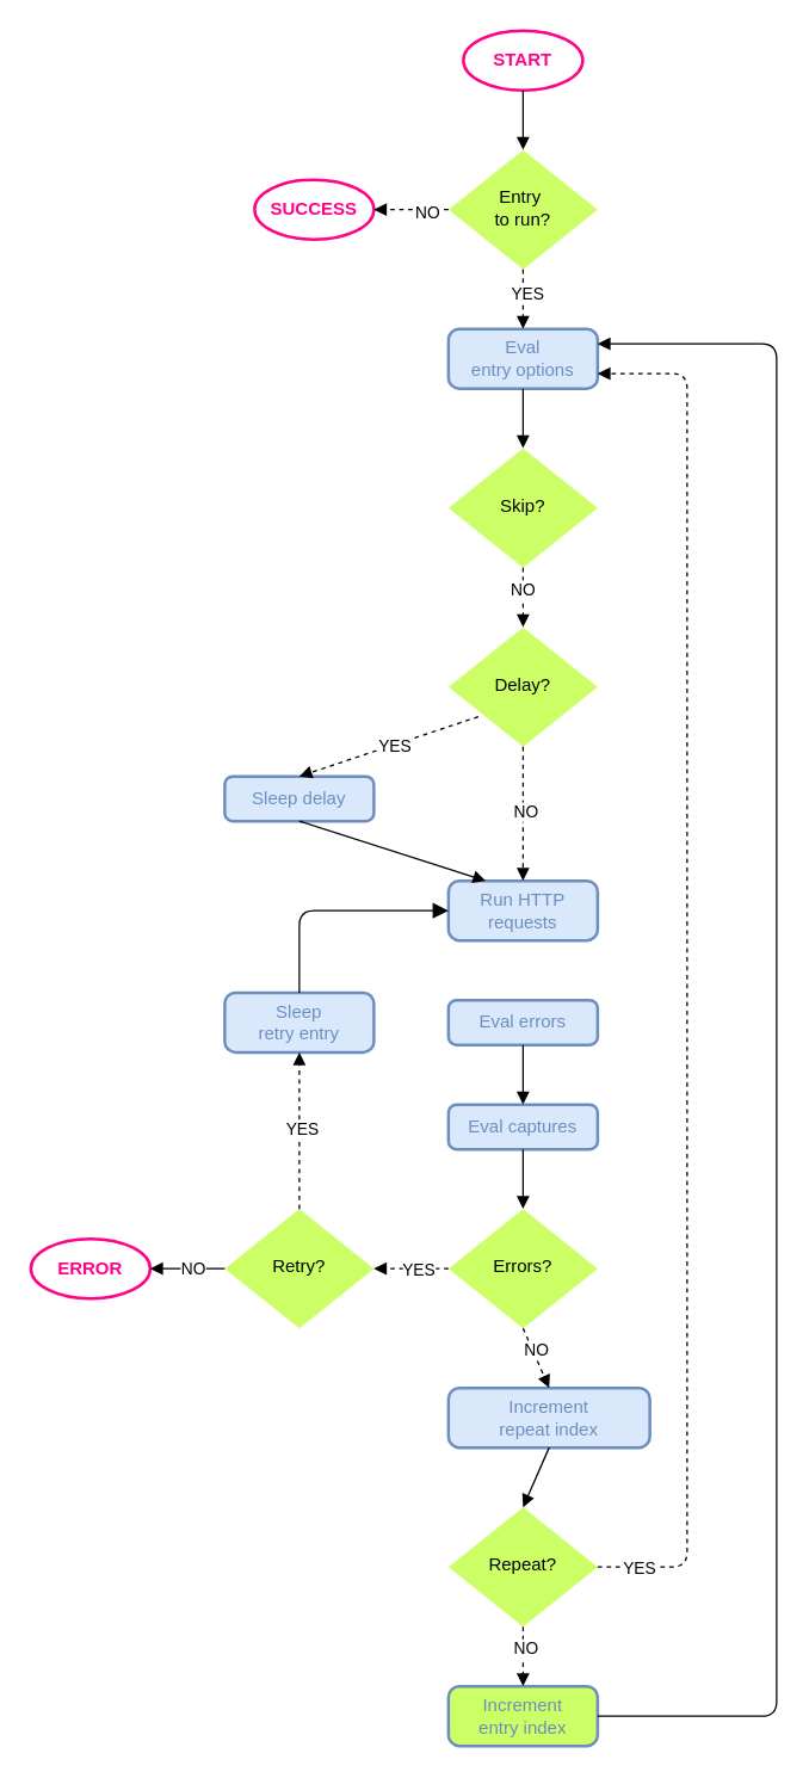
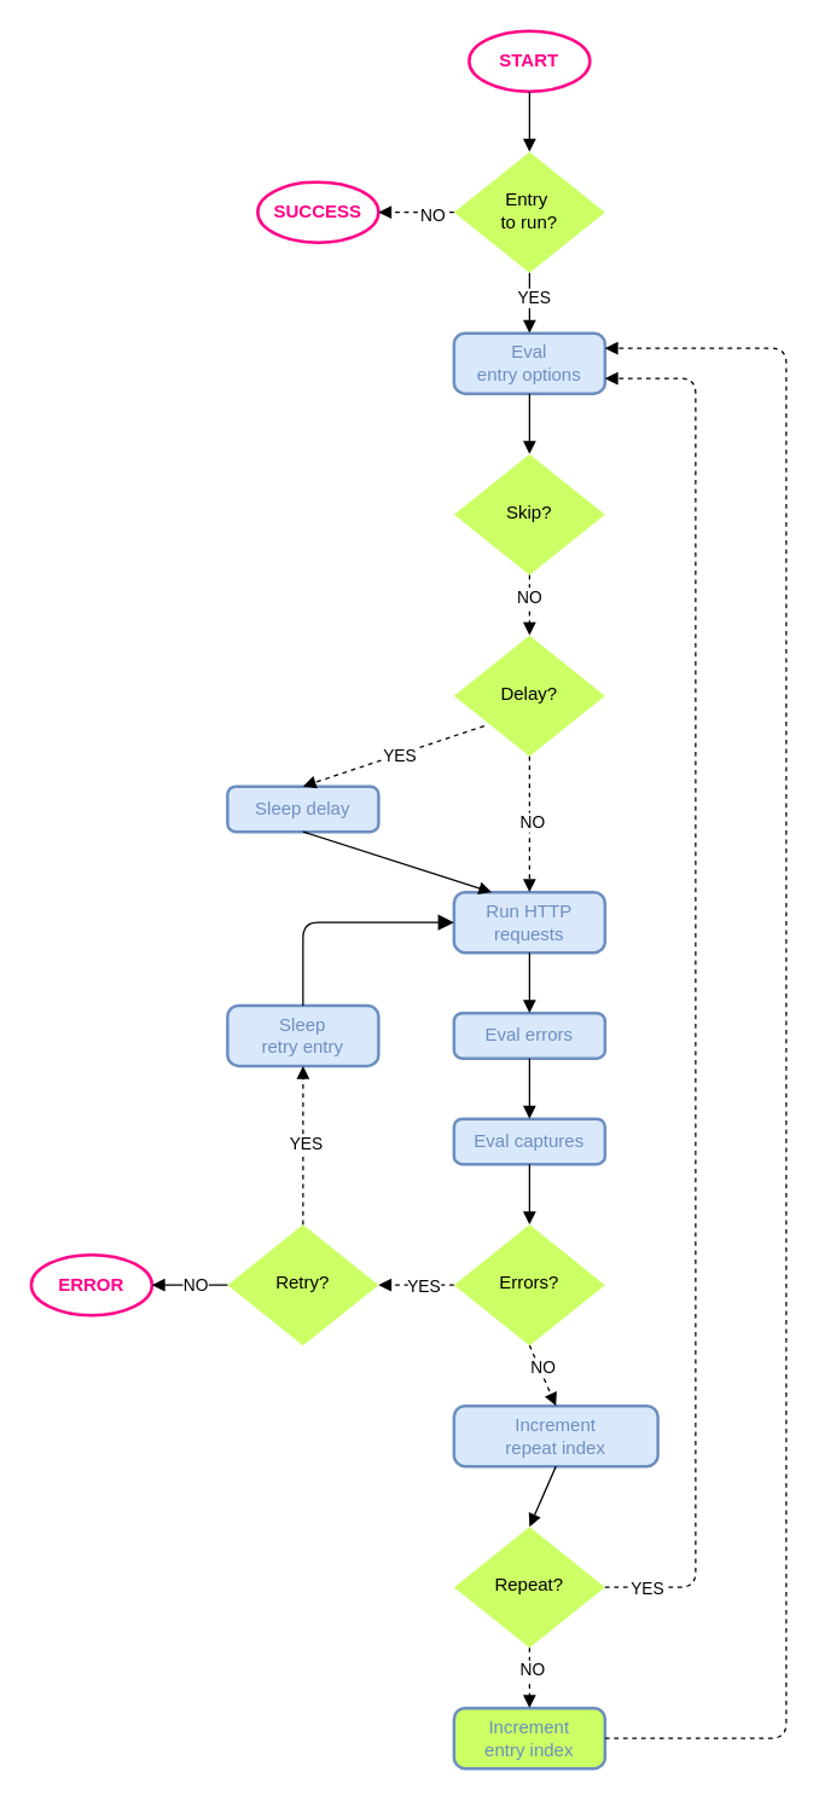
  <mxCell id="0" />
  <mxCell id="1" parent="0" />
  <mxCell id="2" value="&lt;b&gt;START&lt;/b&gt;" style="strokeWidth=2;html=1;shape=mxgraph.flowchart.start_1;whiteSpace=wrap;fillColor=none;strokeColor=#FF0288;fillStyle=auto;fontColor=#FF0288;" vertex="1" parent="1"><mxGeometry x="310" y="20" width="80" height="40" as="geometry" /></mxCell>
  <mxCell id="3" value="Entry&amp;nbsp;&lt;div&gt;to run?&lt;/div&gt;" style="strokeWidth=0;html=1;shape=mxgraph.flowchart.decision;whiteSpace=wrap;spacingTop=-3;fillColor=#CCFF66;strokeColor=none;fontStyle=0" vertex="1" parent="1"><mxGeometry x="300" y="100" width="100" height="80" as="geometry" /></mxCell>
  <mxCell id="4" value="&lt;font color=&quot;#6c8ebf&quot;&gt;Eval&lt;/font&gt;&lt;div&gt;&lt;font color=&quot;#6c8ebf&quot;&gt;entry options&lt;/font&gt;&lt;/div&gt;" style="rounded=1;whiteSpace=wrap;html=1;fillColor=#dae8fc;strokeColor=#6c8ebf;fontStyle=0;arcSize=18;labelBorderColor=none;strokeWidth=2;" vertex="1" parent="1"><mxGeometry x="300" y="220" width="100" height="40" as="geometry" /></mxCell>
  <mxCell id="5" value="" style="endArrow=block;html=1;rounded=0;exitX=0.5;exitY=1;exitDx=0;exitDy=0;exitPerimeter=0;entryX=0.5;entryY=0;entryDx=0;entryDy=0;entryPerimeter=0;endFill=1;" edge="1" parent="1" source="2" target="3"><mxGeometry width="50" height="50" relative="1" as="geometry"><mxPoint x="340" y="530" as="sourcePoint" /><mxPoint x="390" y="480" as="targetPoint" /></mxGeometry></mxCell>
- <mxCell id="6" value="" style="endArrow=block;html=1;rounded=0;entryX=0.5;entryY=0;entryDx=0;entryDy=0;dashed=1;endFill=1;exitX=0.5;exitY=1;exitDx=0;exitDy=0;exitPerimeter=0;" edge="1" parent="1" source="3" target="4"><mxGeometry width="50" height="50" relative="1" as="geometry"><mxPoint x="440" y="180" as="sourcePoint" /><mxPoint x="390" y="480" as="targetPoint" /></mxGeometry></mxCell>
+ <mxCell id="6" value="" style="endArrow=block;html=1;rounded=0;entryX=0.5;entryY=0;entryDx=0;entryDy=0;dashed=0;endFill=1;exitX=0.5;exitY=1;exitDx=0;exitDy=0;exitPerimeter=0;" edge="1" parent="1" source="3" target="4"><mxGeometry width="50" height="50" relative="1" as="geometry"><mxPoint x="440" y="180" as="sourcePoint" /><mxPoint x="390" y="480" as="targetPoint" /></mxGeometry></mxCell>
  <mxCell id="7" value="YES" style="edgeLabel;html=1;align=center;verticalAlign=middle;resizable=0;points=[];" vertex="1" connectable="0" parent="6"><mxGeometry x="-0.2" y="2" relative="1" as="geometry"><mxPoint as="offset" /></mxGeometry></mxCell>
  <mxCell id="8" value="&lt;b&gt;SUCCESS&lt;/b&gt;" style="strokeWidth=2;html=1;shape=mxgraph.flowchart.start_1;whiteSpace=wrap;fillColor=none;strokeColor=#FF0288;fillStyle=auto;fontColor=#FF0288;" vertex="1" parent="1"><mxGeometry x="170" y="120" width="80" height="40" as="geometry" /></mxCell>
  <mxCell id="9" value="" style="endArrow=block;html=1;rounded=0;exitX=0;exitY=0.5;exitDx=0;exitDy=0;exitPerimeter=0;entryX=1;entryY=0.5;entryDx=0;entryDy=0;entryPerimeter=0;endFill=1;dashed=1;" edge="1" parent="1" source="3" target="8"><mxGeometry width="50" height="50" relative="1" as="geometry"><mxPoint x="350" y="150" as="sourcePoint" /><mxPoint x="400" y="100" as="targetPoint" /></mxGeometry></mxCell>
  <mxCell id="10" value="NO" style="edgeLabel;html=1;align=center;verticalAlign=middle;resizable=0;points=[];" vertex="1" connectable="0" parent="9"><mxGeometry x="-0.4" y="1" relative="1" as="geometry"><mxPoint as="offset" /></mxGeometry></mxCell>
  <mxCell id="11" value="&lt;div&gt;Skip?&lt;/div&gt;" style="strokeWidth=0;html=1;shape=mxgraph.flowchart.decision;whiteSpace=wrap;spacingTop=-3;fillColor=#CCFF66;strokeColor=none;fontStyle=0" vertex="1" parent="1"><mxGeometry x="300" y="300" width="100" height="80" as="geometry" /></mxCell>
  <mxCell id="12" value="" style="endArrow=block;html=1;rounded=0;exitX=0.5;exitY=1;exitDx=0;exitDy=0;entryX=0.5;entryY=0;entryDx=0;entryDy=0;entryPerimeter=0;endFill=1;" edge="1" parent="1" source="4" target="11"><mxGeometry width="50" height="50" relative="1" as="geometry"><mxPoint x="350" y="260" as="sourcePoint" /><mxPoint x="400" y="210" as="targetPoint" /></mxGeometry></mxCell>
  <mxCell id="13" value="Delay?" style="strokeWidth=0;html=1;shape=mxgraph.flowchart.decision;whiteSpace=wrap;spacingTop=-3;fillColor=#CCFF66;strokeColor=none;fontStyle=0" vertex="1" parent="1"><mxGeometry x="300" y="420" width="100" height="80" as="geometry" /></mxCell>
  <mxCell id="14" value="" style="endArrow=block;html=1;rounded=0;exitX=0.5;exitY=1;exitDx=0;exitDy=0;entryX=0.5;entryY=0;entryDx=0;entryDy=0;entryPerimeter=0;endFill=1;exitPerimeter=0;dashed=1;" edge="1" parent="1" source="11" target="13"><mxGeometry width="50" height="50" relative="1" as="geometry"><mxPoint x="360" y="290" as="sourcePoint" /><mxPoint x="360" y="340" as="targetPoint" /></mxGeometry></mxCell>
  <mxCell id="15" value="NO" style="edgeLabel;html=1;align=center;verticalAlign=middle;resizable=0;points=[];" vertex="1" connectable="0" parent="14"><mxGeometry x="-0.321" y="-1" relative="1" as="geometry"><mxPoint as="offset" /></mxGeometry></mxCell>
  <mxCell id="16" value="&lt;font color=&quot;#6c8ebf&quot;&gt;&lt;span style=&quot;caret-color: rgb(108, 142, 191);&quot;&gt;Sleep delay&lt;/span&gt;&lt;/font&gt;" style="rounded=1;whiteSpace=wrap;html=1;fillColor=#dae8fc;strokeColor=#6c8ebf;fontStyle=0;arcSize=18;labelBorderColor=none;strokeWidth=2;" vertex="1" parent="1"><mxGeometry x="150" y="520" width="100" height="30" as="geometry" /></mxCell>
  <mxCell id="17" value="" style="endArrow=block;html=1;rounded=0;entryX=0.5;entryY=0;entryDx=0;entryDy=0;dashed=1;endFill=1;exitX=0.2;exitY=0.75;exitDx=0;exitDy=0;exitPerimeter=0;" edge="1" parent="1" source="13" target="16"><mxGeometry width="50" height="50" relative="1" as="geometry"><mxPoint x="375" y="480" as="sourcePoint" /><mxPoint x="400" y="460" as="targetPoint" /></mxGeometry></mxCell>
  <mxCell id="18" value="YES" style="edgeLabel;html=1;align=center;verticalAlign=middle;resizable=0;points=[];" vertex="1" connectable="0" parent="17"><mxGeometry x="-0.052" y="1" relative="1" as="geometry"><mxPoint as="offset" /></mxGeometry></mxCell>
  <mxCell id="19" value="&lt;div&gt;&lt;font color=&quot;#6c8ebf&quot;&gt;Run HTTP requests&lt;/font&gt;&lt;/div&gt;" style="rounded=1;whiteSpace=wrap;html=1;fillColor=#dae8fc;strokeColor=#6c8ebf;fontStyle=0;arcSize=18;labelBorderColor=none;strokeWidth=2;" vertex="1" parent="1"><mxGeometry x="300" y="590" width="100" height="40" as="geometry" /></mxCell>
  <mxCell id="20" value="" style="endArrow=block;html=1;rounded=0;exitX=0.5;exitY=1;exitDx=0;exitDy=0;exitPerimeter=0;entryX=0.5;entryY=0;entryDx=0;entryDy=0;dashed=1;endFill=1;" edge="1" parent="1" source="13" target="19"><mxGeometry width="50" height="50" relative="1" as="geometry"><mxPoint x="385" y="535" as="sourcePoint" /><mxPoint x="460" y="570" as="targetPoint" /></mxGeometry></mxCell>
  <mxCell id="21" value="NO" style="edgeLabel;html=1;align=center;verticalAlign=middle;resizable=0;points=[];" vertex="1" connectable="0" parent="20"><mxGeometry x="-0.052" y="1" relative="1" as="geometry"><mxPoint as="offset" /></mxGeometry></mxCell>
  <mxCell id="22" value="" style="endArrow=block;html=1;rounded=0;exitX=0.5;exitY=1;exitDx=0;exitDy=0;entryX=0.25;entryY=0;entryDx=0;entryDy=0;endFill=1;" edge="1" parent="1" source="16" target="19"><mxGeometry width="50" height="50" relative="1" as="geometry"><mxPoint x="350" y="530" as="sourcePoint" /><mxPoint x="400" y="480" as="targetPoint" /></mxGeometry></mxCell>
  <mxCell id="23" value="&lt;font color=&quot;#6c8ebf&quot;&gt;&lt;span style=&quot;caret-color: rgb(108, 142, 191);&quot;&gt;Eval errors&lt;/span&gt;&lt;/font&gt;" style="rounded=1;whiteSpace=wrap;html=1;fillColor=#dae8fc;strokeColor=#6c8ebf;fontStyle=0;arcSize=18;labelBorderColor=none;strokeWidth=2;" vertex="1" parent="1"><mxGeometry x="300" y="670" width="100" height="30" as="geometry" /></mxCell>
  <mxCell id="24" value="&lt;font color=&quot;#6c8ebf&quot;&gt;&lt;span style=&quot;caret-color: rgb(108, 142, 191);&quot;&gt;Eval captures&lt;/span&gt;&lt;/font&gt;" style="rounded=1;whiteSpace=wrap;html=1;fillColor=#dae8fc;strokeColor=#6c8ebf;fontStyle=0;arcSize=18;labelBorderColor=none;strokeWidth=2;" vertex="1" parent="1"><mxGeometry x="300" y="740" width="100" height="30" as="geometry" /></mxCell>
+ <mxCell id="25" value="" style="endArrow=block;html=1;rounded=0;exitX=0.5;exitY=1;exitDx=0;exitDy=0;entryX=0.5;entryY=0;entryDx=0;entryDy=0;endFill=1;" edge="1" parent="1" source="19" target="23"><mxGeometry width="50" height="50" relative="1" as="geometry"><mxPoint x="500" y="620" as="sourcePoint" /><mxPoint x="385" y="650" as="targetPoint" /></mxGeometry></mxCell>
  <mxCell id="26" value="" style="endArrow=block;html=1;rounded=0;exitX=0.5;exitY=1;exitDx=0;exitDy=0;entryX=0.5;entryY=0;entryDx=0;entryDy=0;endFill=1;" edge="1" parent="1" source="23" target="24"><mxGeometry width="50" height="50" relative="1" as="geometry"><mxPoint x="360" y="710" as="sourcePoint" /><mxPoint x="360" y="760" as="targetPoint" /></mxGeometry></mxCell>
  <mxCell id="27" value="Errors?" style="strokeWidth=0;html=1;shape=mxgraph.flowchart.decision;whiteSpace=wrap;spacingTop=-3;fillColor=#CCFF66;strokeColor=none;fontStyle=0" vertex="1" parent="1"><mxGeometry x="300" y="810" width="100" height="80" as="geometry" /></mxCell>
  <mxCell id="28" value="" style="endArrow=block;html=1;rounded=0;exitX=0.5;exitY=1;exitDx=0;exitDy=0;endFill=1;entryX=0.5;entryY=0;entryDx=0;entryDy=0;entryPerimeter=0;" edge="1" parent="1" source="24" target="27"><mxGeometry width="50" height="50" relative="1" as="geometry"><mxPoint x="360" y="740" as="sourcePoint" /><mxPoint x="450" y="840" as="targetPoint" /></mxGeometry></mxCell>
  <mxCell id="29" value="&lt;font color=&quot;#6c8ebf&quot;&gt;&lt;span style=&quot;caret-color: rgb(108, 142, 191);&quot;&gt;Increment&lt;/span&gt;&lt;/font&gt;&lt;div&gt;&lt;font color=&quot;#6c8ebf&quot;&gt;&lt;span style=&quot;caret-color: rgb(108, 142, 191);&quot;&gt;repeat index&lt;/span&gt;&lt;/font&gt;&lt;/div&gt;" style="rounded=1;whiteSpace=wrap;html=1;fillColor=#dae8fc;strokeColor=#6c8ebf;fontStyle=0;arcSize=18;labelBorderColor=none;strokeWidth=2;" vertex="1" parent="1"><mxGeometry x="300" y="930" width="135" height="40" as="geometry" /></mxCell>
  <mxCell id="30" value="" style="endArrow=block;html=1;rounded=0;exitX=0.5;exitY=1;exitDx=0;exitDy=0;exitPerimeter=0;endFill=1;dashed=1;startArrow=none;startFill=0;entryX=0.5;entryY=0;entryDx=0;entryDy=0;" edge="1" parent="1" source="27" target="29"><mxGeometry width="50" height="50" relative="1" as="geometry"><mxPoint x="410" y="800" as="sourcePoint" /><mxPoint x="350" y="920" as="targetPoint" /></mxGeometry></mxCell>
  <mxCell id="31" value="NO" style="edgeLabel;html=1;align=center;verticalAlign=middle;resizable=0;points=[];" vertex="1" connectable="0" parent="30"><mxGeometry x="0.05" y="-2" relative="1" as="geometry"><mxPoint x="1" y="-7" as="offset" /></mxGeometry></mxCell>
  <mxCell id="32" value="&lt;div&gt;&lt;font color=&quot;#6c8ebf&quot;&gt;&lt;span style=&quot;caret-color: rgb(108, 142, 191);&quot;&gt;Sleep&lt;/span&gt;&lt;/font&gt;&lt;/div&gt;&lt;div&gt;&lt;font color=&quot;#6c8ebf&quot;&gt;&lt;span style=&quot;caret-color: rgb(108, 142, 191);&quot;&gt;retry entry&lt;/span&gt;&lt;/font&gt;&lt;/div&gt;" style="rounded=1;whiteSpace=wrap;html=1;fillColor=#dae8fc;strokeColor=#6c8ebf;fontStyle=0;arcSize=18;labelBorderColor=none;strokeWidth=2;" vertex="1" parent="1"><mxGeometry x="150" y="665" width="100" height="40" as="geometry" /></mxCell>
  <mxCell id="33" value="" style="endArrow=block;html=1;rounded=0;exitX=0;exitY=0.5;exitDx=0;exitDy=0;exitPerimeter=0;endFill=1;dashed=1;entryX=1;entryY=0.5;entryDx=0;entryDy=0;entryPerimeter=0;" edge="1" parent="1" source="27" target="36"><mxGeometry width="50" height="50" relative="1" as="geometry"><mxPoint x="410" y="900" as="sourcePoint" /><mxPoint x="190" y="890" as="targetPoint" /></mxGeometry></mxCell>
  <mxCell id="34" value="YES" style="edgeLabel;html=1;align=center;verticalAlign=middle;resizable=0;points=[];" vertex="1" connectable="0" parent="33"><mxGeometry x="0.05" y="5" relative="1" as="geometry"><mxPoint x="5" y="-5" as="offset" /></mxGeometry></mxCell>
  <mxCell id="35" value="" style="edgeStyle=segmentEdgeStyle;endArrow=block;html=1;curved=0;rounded=1;endSize=8;startSize=8;entryX=0;entryY=0.5;entryDx=0;entryDy=0;exitX=0.5;exitY=0;exitDx=0;exitDy=0;endFill=1;" edge="1" parent="1" source="32" target="19"><mxGeometry width="50" height="50" relative="1" as="geometry"><mxPoint x="120" y="750" as="sourcePoint" /><mxPoint x="240" y="610" as="targetPoint" /><Array as="points"><mxPoint x="200" y="610" /></Array></mxGeometry></mxCell>
  <mxCell id="36" value="Retry?" style="strokeWidth=0;html=1;shape=mxgraph.flowchart.decision;whiteSpace=wrap;spacingTop=-3;fillColor=#CCFF66;strokeColor=none;fontStyle=0" vertex="1" parent="1"><mxGeometry x="150" y="810" width="100" height="80" as="geometry" /></mxCell>
  <mxCell id="37" value="" style="endArrow=block;html=1;rounded=0;entryX=0.5;entryY=1;entryDx=0;entryDy=0;exitX=0.5;exitY=0;exitDx=0;exitDy=0;exitPerimeter=0;dashed=1;endFill=1;" edge="1" parent="1" source="36" target="32"><mxGeometry width="50" height="50" relative="1" as="geometry"><mxPoint x="340" y="600" as="sourcePoint" /><mxPoint x="390" y="550" as="targetPoint" /></mxGeometry></mxCell>
  <mxCell id="38" value="YES" style="edgeLabel;html=1;align=center;verticalAlign=middle;resizable=0;points=[];" vertex="1" connectable="0" parent="37"><mxGeometry x="0.036" y="-1" relative="1" as="geometry"><mxPoint as="offset" /></mxGeometry></mxCell>
  <mxCell id="39" value="&lt;b&gt;ERROR&lt;/b&gt;" style="strokeWidth=2;html=1;shape=mxgraph.flowchart.start_1;whiteSpace=wrap;fillColor=none;strokeColor=#FF0288;fillStyle=auto;fontColor=#FF0288;" vertex="1" parent="1"><mxGeometry x="20" y="830" width="80" height="40" as="geometry" /></mxCell>
  <mxCell id="40" value="NO" style="endArrow=block;html=1;rounded=0;exitX=0;exitY=0.5;exitDx=0;exitDy=0;exitPerimeter=0;dashed=0;endFill=1;spacing=0;spacingLeft=7;entryX=1;entryY=0.5;entryDx=0;entryDy=0;entryPerimeter=0;" edge="1" parent="1" source="36" target="39"><mxGeometry width="50" height="50" relative="1" as="geometry"><mxPoint x="340" y="610" as="sourcePoint" /><mxPoint x="120" y="770" as="targetPoint" /></mxGeometry></mxCell>
  <mxCell id="41" value="Repeat?" style="strokeWidth=0;html=1;shape=mxgraph.flowchart.decision;whiteSpace=wrap;spacingTop=-3;fillColor=#CCFF66;strokeColor=none;fontStyle=0" vertex="1" parent="1"><mxGeometry x="300" y="1010" width="100" height="80" as="geometry" /></mxCell>
  <mxCell id="42" value="" style="endArrow=block;html=1;rounded=0;exitX=0.5;exitY=1;exitDx=0;exitDy=0;endFill=1;entryX=0.5;entryY=0;entryDx=0;entryDy=0;entryPerimeter=0;" edge="1" parent="1" source="29" target="41"><mxGeometry width="50" height="50" relative="1" as="geometry"><mxPoint x="340" y="820" as="sourcePoint" /><mxPoint x="350" y="1010" as="targetPoint" /></mxGeometry></mxCell>
  <mxCell id="43" value="" style="edgeStyle=elbowEdgeStyle;elbow=vertical;endArrow=block;html=1;curved=0;rounded=1;endSize=6;startSize=6;exitX=1;exitY=0.5;exitDx=0;exitDy=0;exitPerimeter=0;entryX=1;entryY=0.75;entryDx=0;entryDy=0;dashed=1;endFill=1;" edge="1" parent="1" source="41" target="4"><mxGeometry width="50" height="50" relative="1" as="geometry"><mxPoint x="340" y="700" as="sourcePoint" /><mxPoint x="390" y="650" as="targetPoint" /><Array as="points"><mxPoint x="460" y="650" /></Array></mxGeometry></mxCell>
  <mxCell id="44" value="YES" style="edgeLabel;html=1;align=center;verticalAlign=middle;resizable=0;points=[];" vertex="1" connectable="0" parent="43"><mxGeometry x="-0.942" y="-2" relative="1" as="geometry"><mxPoint y="-2" as="offset" /></mxGeometry></mxCell>
  <mxCell id="45" value="&lt;font color=&quot;#6c8ebf&quot;&gt;&lt;span style=&quot;caret-color: rgb(108, 142, 191);&quot;&gt;Increment&lt;/span&gt;&lt;/font&gt;&lt;div&gt;&lt;font color=&quot;#6c8ebf&quot;&gt;&lt;span style=&quot;caret-color: rgb(108, 142, 191);&quot;&gt;entry index&lt;/span&gt;&lt;/font&gt;&lt;/div&gt;" style="rounded=1;whiteSpace=wrap;html=1;fillColor=#ccff66;strokeColor=#6c8ebf;fontStyle=0;arcSize=18;labelBorderColor=none;strokeWidth=2;" vertex="1" parent="1"><mxGeometry x="300" y="1130" width="100" height="40" as="geometry" /></mxCell>
  <mxCell id="46" value="" style="endArrow=block;html=1;rounded=0;exitX=0.5;exitY=1;exitDx=0;exitDy=0;exitPerimeter=0;entryX=0.5;entryY=0;entryDx=0;entryDy=0;dashed=1;endFill=1;" edge="1" parent="1" source="41" target="45"><mxGeometry width="50" height="50" relative="1" as="geometry"><mxPoint x="340" y="700" as="sourcePoint" /><mxPoint x="390" y="650" as="targetPoint" /></mxGeometry></mxCell>
  <mxCell id="47" value="NO" style="edgeLabel;html=1;align=center;verticalAlign=middle;resizable=0;points=[];" vertex="1" connectable="0" parent="46"><mxGeometry x="-0.3" y="1" relative="1" as="geometry"><mxPoint as="offset" /></mxGeometry></mxCell>
- <mxCell id="48" value="" style="edgeStyle=elbowEdgeStyle;elbow=vertical;endArrow=block;html=1;curved=0;rounded=1;endSize=6;startSize=6;exitX=1;exitY=0.5;exitDx=0;exitDy=0;entryX=1;entryY=0.25;entryDx=0;entryDy=0;endFill=1;" edge="1" parent="1" source="45" target="4"><mxGeometry width="50" height="50" relative="1" as="geometry"><mxPoint x="580" y="900" as="sourcePoint" /><mxPoint x="520" y="720" as="targetPoint" /><Array as="points"><mxPoint x="520" y="680" /></Array></mxGeometry></mxCell>
+ <mxCell id="48" value="" style="edgeStyle=elbowEdgeStyle;elbow=vertical;endArrow=block;html=1;curved=0;rounded=1;endSize=6;startSize=6;exitX=1;exitY=0.5;exitDx=0;exitDy=0;entryX=1;entryY=0.25;entryDx=0;entryDy=0;endFill=1;dashed=1;" edge="1" parent="1" source="45" target="4"><mxGeometry width="50" height="50" relative="1" as="geometry"><mxPoint x="580" y="900" as="sourcePoint" /><mxPoint x="520" y="720" as="targetPoint" /><Array as="points"><mxPoint x="520" y="680" /></Array></mxGeometry></mxCell>
